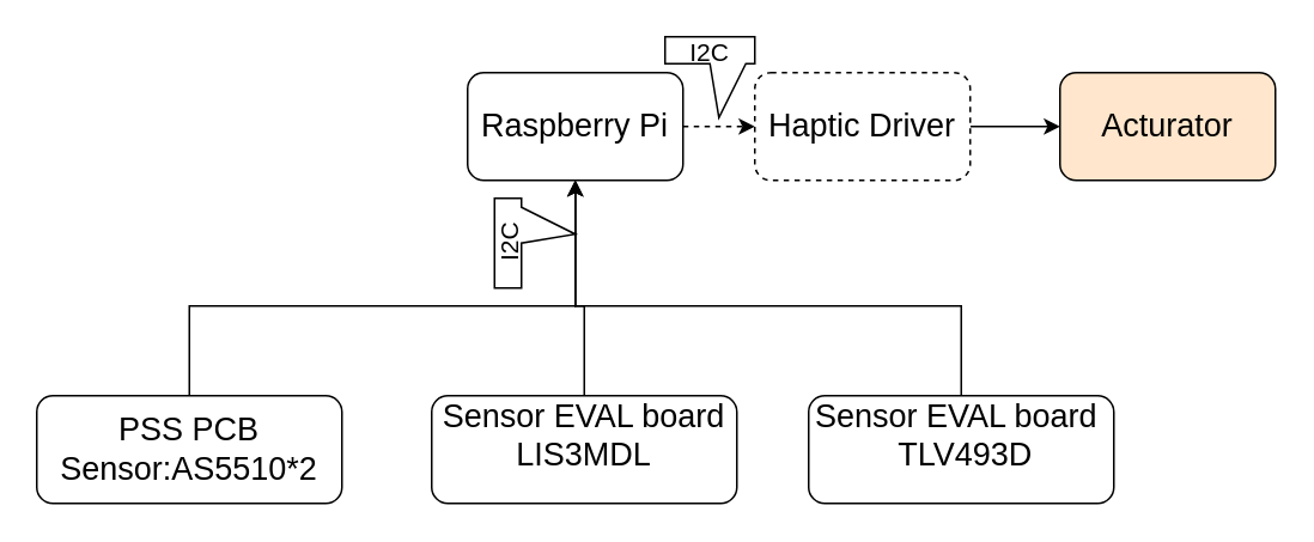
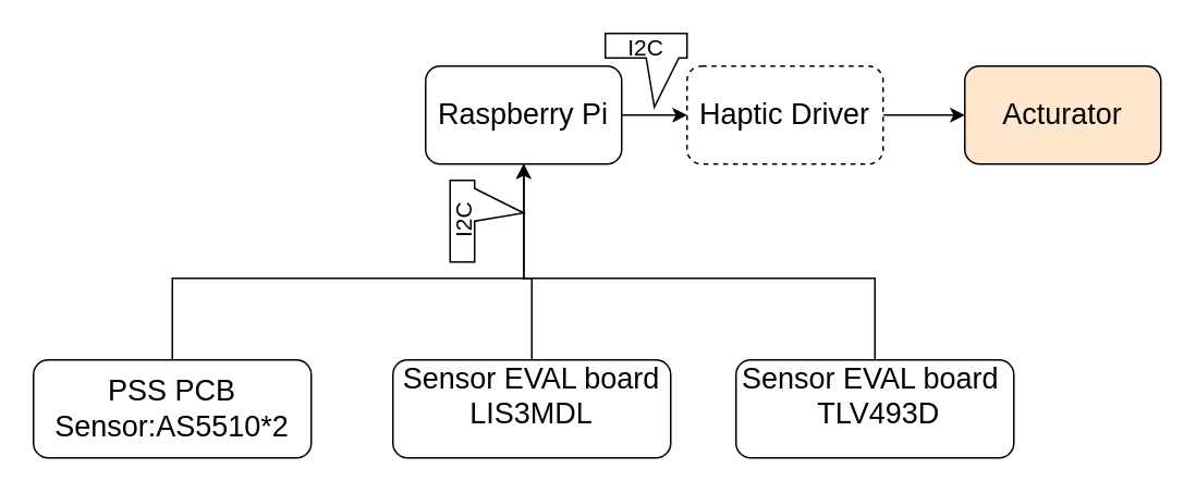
  <mxCell id="0" />
  <mxCell id="1" parent="0" />
  <mxCell id="2" style="edgeStyle=orthogonalEdgeStyle;rounded=0;orthogonalLoop=1;jettySize=auto;html=1;entryX=0.5;entryY=1;entryDx=0;entryDy=0;fontSize=18;" edge="1" parent="1" source="3" target="9"><mxGeometry relative="1" as="geometry"><Array as="points"><mxPoint x="105" y="170" /><mxPoint x="320" y="170" /></Array></mxGeometry></mxCell>
  <mxCell id="3" value="&lt;p style=&quot;margin-top: 0pt; margin-bottom: 0pt; margin-left: 0in; direction: ltr; unicode-bidi: embed; word-break: normal; font-size: 18px;&quot;&gt;&lt;span style=&quot;font-family: Arial;&quot;&gt;&lt;font style=&quot;font-size: 18px;&quot;&gt;PSS PCB&lt;/font&gt;&lt;/span&gt;&lt;/p&gt;&lt;p style=&quot;margin-top: 0pt; margin-bottom: 0pt; margin-left: 0in; direction: ltr; unicode-bidi: embed; word-break: normal; font-size: 18px;&quot;&gt;&lt;span style=&quot;font-family: Arial;&quot;&gt;&lt;font style=&quot;font-size: 18px;&quot;&gt;Sensor:AS5510*2&lt;/font&gt;&lt;/span&gt;&lt;/p&gt;" style="rounded=1;whiteSpace=wrap;html=1;" vertex="1" parent="1"><mxGeometry x="20" y="220" width="170" height="60" as="geometry" /></mxCell>
  <mxCell id="4" style="edgeStyle=orthogonalEdgeStyle;rounded=0;orthogonalLoop=1;jettySize=auto;html=1;entryX=0.5;entryY=1;entryDx=0;entryDy=0;fontSize=18;" edge="1" parent="1" source="5" target="9"><mxGeometry relative="1" as="geometry"><Array as="points"><mxPoint x="325" y="170" /><mxPoint x="320" y="170" /></Array></mxGeometry></mxCell>
  <mxCell id="5" value="&lt;p style=&quot;margin-top: 0pt; margin-bottom: 0pt; margin-left: 0in; direction: ltr; unicode-bidi: embed; word-break: normal;&quot;&gt;&lt;font face=&quot;Arial&quot;&gt;&lt;span style=&quot;font-size: 18px;&quot;&gt;Sensor EVAL board LIS3MDL&lt;/span&gt;&lt;/font&gt;&lt;/p&gt;&lt;div&gt;&lt;br&gt;&lt;/div&gt;" style="rounded=1;whiteSpace=wrap;html=1;align=center;" vertex="1" parent="1"><mxGeometry x="240" y="220" width="170" height="60" as="geometry" /></mxCell>
  <mxCell id="6" style="edgeStyle=orthogonalEdgeStyle;rounded=0;orthogonalLoop=1;jettySize=auto;html=1;entryX=0.5;entryY=1;entryDx=0;entryDy=0;fontSize=18;" edge="1" parent="1" source="7" target="9"><mxGeometry relative="1" as="geometry"><Array as="points"><mxPoint x="535" y="170" /><mxPoint x="320" y="170" /></Array></mxGeometry></mxCell>
  <mxCell id="7" value="&lt;p style=&quot;margin-top: 0pt; margin-bottom: 0pt; margin-left: 0in; direction: ltr; unicode-bidi: embed; word-break: normal;&quot;&gt;&lt;font face=&quot;Arial&quot;&gt;&lt;span style=&quot;font-size: 18px;&quot;&gt;Sensor EVAL board&amp;nbsp; &amp;nbsp;TLV493D&lt;/span&gt;&lt;/font&gt;&lt;/p&gt;&lt;div&gt;&lt;br&gt;&lt;/div&gt;" style="rounded=1;whiteSpace=wrap;html=1;" vertex="1" parent="1"><mxGeometry x="450" y="220" width="170" height="60" as="geometry" /></mxCell>
- <mxCell id="8" style="edgeStyle=orthogonalEdgeStyle;rounded=0;orthogonalLoop=1;jettySize=auto;html=1;entryX=0;entryY=0.5;entryDx=0;entryDy=0;fontSize=18;dashed=1;" edge="1" parent="1" source="9" target="11"><mxGeometry relative="1" as="geometry" /></mxCell>
+ <mxCell id="8" style="edgeStyle=orthogonalEdgeStyle;rounded=0;orthogonalLoop=1;jettySize=auto;html=1;entryX=0;entryY=0.5;entryDx=0;entryDy=0;fontSize=18;" edge="1" parent="1" source="9" target="11"><mxGeometry relative="1" as="geometry" /></mxCell>
  <mxCell id="9" value="Raspberry Pi" style="rounded=1;whiteSpace=wrap;html=1;fontSize=18;" vertex="1" parent="1"><mxGeometry x="260" y="40" width="120" height="60" as="geometry" /></mxCell>
  <mxCell id="10" style="edgeStyle=orthogonalEdgeStyle;rounded=0;orthogonalLoop=1;jettySize=auto;html=1;entryX=0;entryY=0.5;entryDx=0;entryDy=0;fontSize=18;" edge="1" parent="1" source="11" target="12"><mxGeometry relative="1" as="geometry" /></mxCell>
  <mxCell id="11" value="Haptic Driver" style="rounded=1;whiteSpace=wrap;html=1;fontSize=18;dashed=1;" vertex="1" parent="1"><mxGeometry x="420" y="40" width="120" height="60" as="geometry" /></mxCell>
  <mxCell id="12" value="Acturator" style="rounded=1;whiteSpace=wrap;html=1;fontSize=18;fillColor=#ffe6cc;" vertex="1" parent="1"><mxGeometry x="590" y="40" width="120" height="60" as="geometry" /></mxCell>
  <mxCell id="13" value="&lt;font style=&quot;font-size: 14px;&quot;&gt;I2C&lt;/font&gt;" style="shape=callout;whiteSpace=wrap;html=1;perimeter=calloutPerimeter;fontSize=18;rotation=-90;position2=0.6;" vertex="1" parent="1"><mxGeometry x="272.5" y="112.5" width="50" height="45" as="geometry" /></mxCell>
  <mxCell id="14" value="&lt;font style=&quot;font-size: 14px;&quot;&gt;I2C&lt;/font&gt;" style="shape=callout;whiteSpace=wrap;html=1;perimeter=calloutPerimeter;fontSize=18;rotation=0;position2=0.6;" vertex="1" parent="1"><mxGeometry x="370" y="20" width="50" height="45" as="geometry" /></mxCell>
